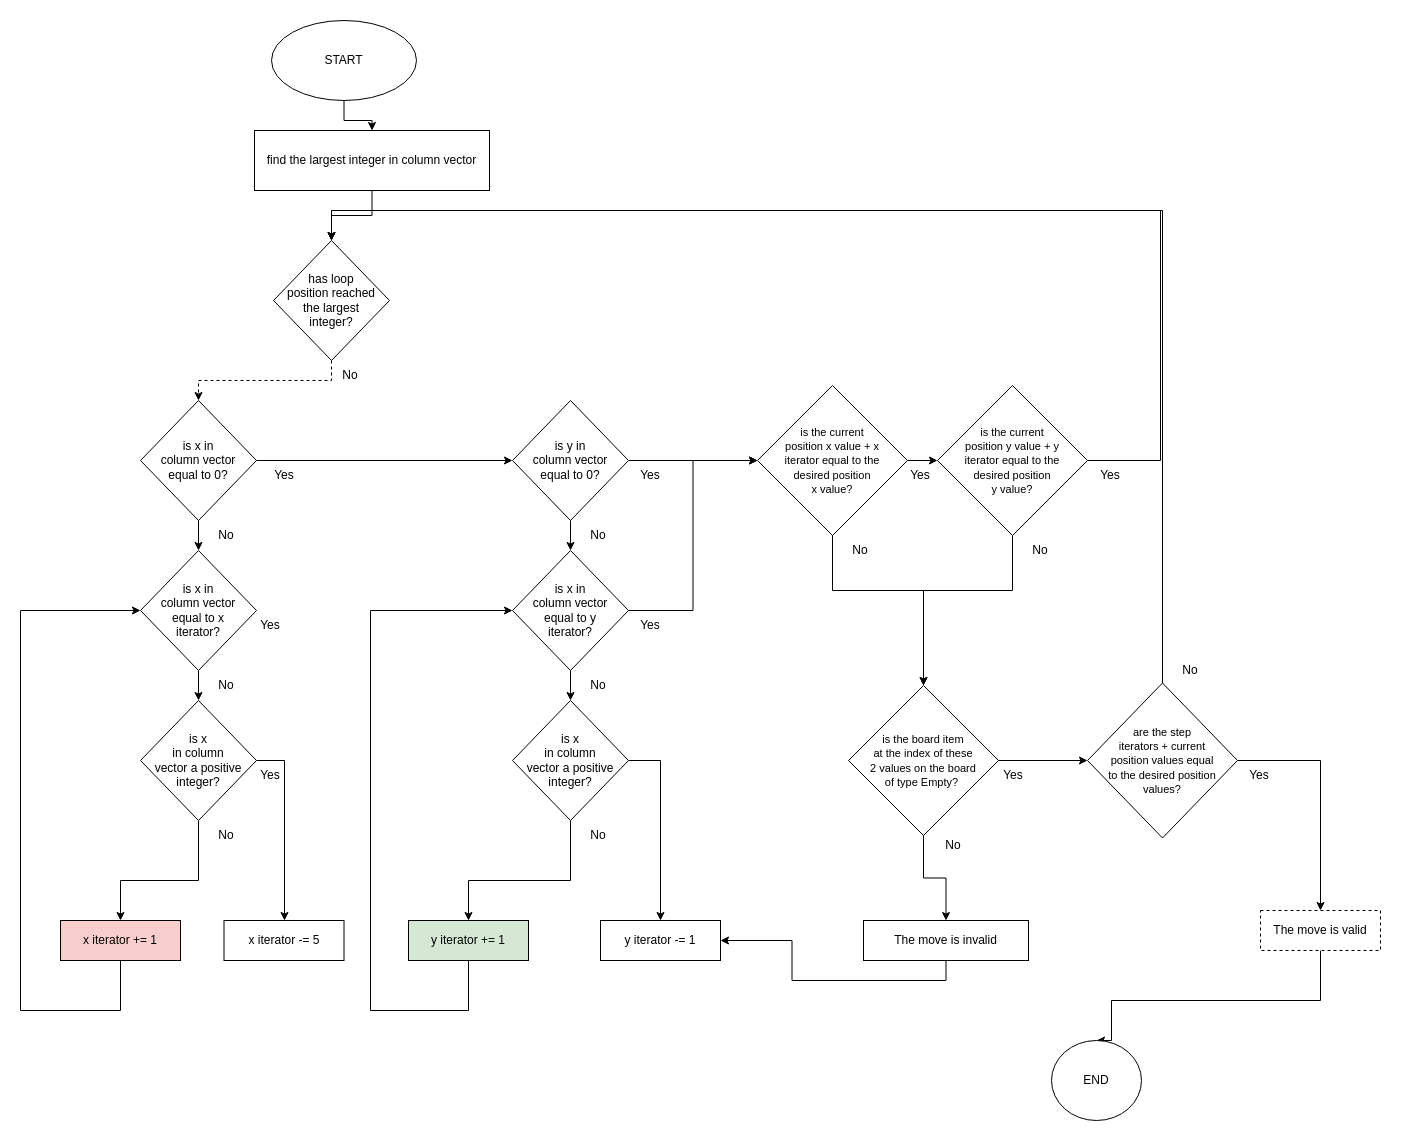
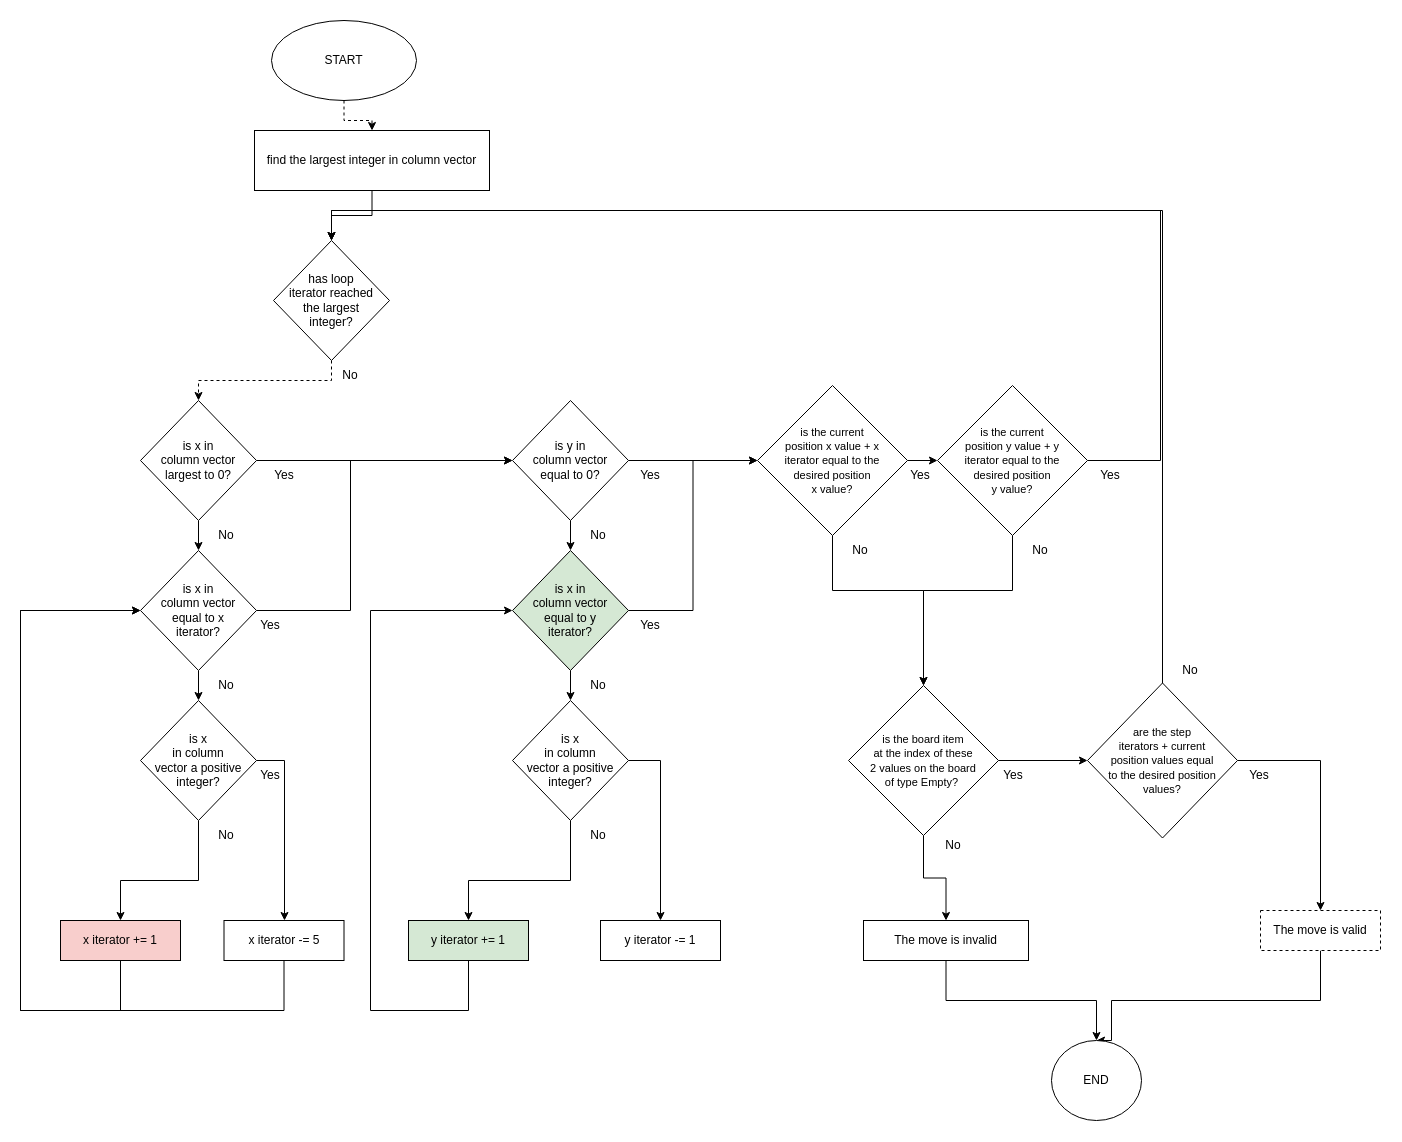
  <mxCell id="0" />
  <mxCell id="1" parent="0" />
- <mxCell id="2" style="edgeStyle=orthogonalEdgeStyle;rounded=0;orthogonalLoop=1;jettySize=auto;html=1;exitX=0.5;exitY=1;exitDx=0;exitDy=0;" edge="1" parent="1" source="3" target="5"><mxGeometry relative="1" as="geometry" /></mxCell>
+ <mxCell id="2" style="edgeStyle=orthogonalEdgeStyle;rounded=0;orthogonalLoop=1;jettySize=auto;html=1;exitX=0.5;exitY=1;exitDx=0;exitDy=0;dashed=1;" edge="1" parent="1" source="3" target="5"><mxGeometry relative="1" as="geometry" /></mxCell>
  <mxCell id="3" value="START" style="ellipse;whiteSpace=wrap;html=1;" vertex="1" parent="1"><mxGeometry x="271" y="20" width="145" height="80" as="geometry" /></mxCell>
  <mxCell id="4" style="edgeStyle=orthogonalEdgeStyle;rounded=0;orthogonalLoop=1;jettySize=auto;html=1;exitX=0.5;exitY=1;exitDx=0;exitDy=0;" edge="1" parent="1" source="5" target="7"><mxGeometry relative="1" as="geometry" /></mxCell>
  <mxCell id="5" value="find the largest integer in column vector" style="rounded=0;whiteSpace=wrap;html=1;" vertex="1" parent="1"><mxGeometry x="254" y="130" width="235" height="60" as="geometry" /></mxCell>
  <mxCell id="6" style="edgeStyle=orthogonalEdgeStyle;rounded=0;orthogonalLoop=1;jettySize=auto;html=1;exitX=0.5;exitY=1;exitDx=0;exitDy=0;entryX=0.5;entryY=0;entryDx=0;entryDy=0;dashed=1;" edge="1" parent="1" source="7" target="10"><mxGeometry relative="1" as="geometry" /></mxCell>
- <mxCell id="7" value="has loop&lt;br&gt;position reached &lt;br&gt;the largest&lt;br&gt;integer?" style="rhombus;whiteSpace=wrap;html=1;" vertex="1" parent="1"><mxGeometry x="273" y="240" width="116" height="120" as="geometry" /></mxCell>
+ <mxCell id="7" value="has loop&lt;br&gt;iterator reached &lt;br&gt;the largest&lt;br&gt;integer?" style="rhombus;whiteSpace=wrap;html=1;" vertex="1" parent="1"><mxGeometry x="273" y="240" width="116" height="120" as="geometry" /></mxCell>
  <mxCell id="8" style="edgeStyle=orthogonalEdgeStyle;rounded=0;orthogonalLoop=1;jettySize=auto;html=1;exitX=0.5;exitY=1;exitDx=0;exitDy=0;entryX=0.5;entryY=0;entryDx=0;entryDy=0;" edge="1" parent="1" source="10" target="13"><mxGeometry relative="1" as="geometry" /></mxCell>
  <mxCell id="9" style="edgeStyle=orthogonalEdgeStyle;rounded=0;orthogonalLoop=1;jettySize=auto;html=1;exitX=1;exitY=0.5;exitDx=0;exitDy=0;entryX=0;entryY=0.5;entryDx=0;entryDy=0;" edge="1" parent="1" source="10" target="16"><mxGeometry relative="1" as="geometry" /></mxCell>
- <mxCell id="10" value="is x in &lt;br&gt;column vector &lt;br&gt;equal to 0?" style="rhombus;whiteSpace=wrap;html=1;" vertex="1" parent="1"><mxGeometry x="140" y="400" width="116" height="120" as="geometry" /></mxCell>
+ <mxCell id="10" value="is x in &lt;br&gt;column vector &lt;br&gt;largest to 0?" style="rhombus;whiteSpace=wrap;html=1;" vertex="1" parent="1"><mxGeometry x="140" y="400" width="116" height="120" as="geometry" /></mxCell>
  <mxCell id="11" style="edgeStyle=orthogonalEdgeStyle;rounded=0;orthogonalLoop=1;jettySize=auto;html=1;exitX=0.5;exitY=1;exitDx=0;exitDy=0;" edge="1" parent="1" source="13" target="26"><mxGeometry relative="1" as="geometry" /></mxCell>
+ <mxCell id="12" style="edgeStyle=orthogonalEdgeStyle;rounded=0;orthogonalLoop=1;jettySize=auto;html=1;exitX=1;exitY=0.5;exitDx=0;exitDy=0;entryX=0;entryY=0.5;entryDx=0;entryDy=0;" edge="1" parent="1" source="13" target="16"><mxGeometry relative="1" as="geometry"><Array as="points"><mxPoint x="350" y="610" /><mxPoint x="350" y="460" /></Array></mxGeometry></mxCell>
  <mxCell id="13" value="is x in &lt;br&gt;column vector &lt;br&gt;equal to x&lt;br&gt;iterator?" style="rhombus;whiteSpace=wrap;html=1;" vertex="1" parent="1"><mxGeometry x="140" y="550" width="116" height="120" as="geometry" /></mxCell>
  <mxCell id="14" style="edgeStyle=orthogonalEdgeStyle;rounded=0;orthogonalLoop=1;jettySize=auto;html=1;exitX=0.5;exitY=1;exitDx=0;exitDy=0;entryX=0.5;entryY=0;entryDx=0;entryDy=0;" edge="1" parent="1" source="16" target="19"><mxGeometry relative="1" as="geometry" /></mxCell>
  <mxCell id="15" style="edgeStyle=orthogonalEdgeStyle;rounded=0;orthogonalLoop=1;jettySize=auto;html=1;exitX=1;exitY=0.5;exitDx=0;exitDy=0;" edge="1" parent="1" source="16" target="35"><mxGeometry relative="1" as="geometry" /></mxCell>
  <mxCell id="16" value="is y in &lt;br&gt;column vector &lt;br&gt;equal to 0?" style="rhombus;whiteSpace=wrap;html=1;" vertex="1" parent="1"><mxGeometry x="512" y="400" width="116" height="120" as="geometry" /></mxCell>
  <mxCell id="17" style="edgeStyle=orthogonalEdgeStyle;rounded=0;orthogonalLoop=1;jettySize=auto;html=1;exitX=0.5;exitY=1;exitDx=0;exitDy=0;" edge="1" parent="1" source="19" target="29"><mxGeometry relative="1" as="geometry" /></mxCell>
  <mxCell id="18" style="edgeStyle=orthogonalEdgeStyle;rounded=0;orthogonalLoop=1;jettySize=auto;html=1;exitX=1;exitY=0.5;exitDx=0;exitDy=0;entryX=0;entryY=0.5;entryDx=0;entryDy=0;" edge="1" parent="1" source="19" target="35"><mxGeometry relative="1" as="geometry" /></mxCell>
- <mxCell id="19" value="is x in &lt;br&gt;column vector &lt;br&gt;equal to y&lt;br&gt;iterator?" style="rhombus;whiteSpace=wrap;html=1;" vertex="1" parent="1"><mxGeometry x="512" y="550" width="116" height="120" as="geometry" /></mxCell>
+ <mxCell id="19" value="is x in &lt;br&gt;column vector &lt;br&gt;equal to y&lt;br&gt;iterator?" style="rhombus;whiteSpace=wrap;html=1;fillColor=#d5e8d4;" vertex="1" parent="1"><mxGeometry x="512" y="550" width="116" height="120" as="geometry" /></mxCell>
+ <mxCell id="20" style="edgeStyle=orthogonalEdgeStyle;rounded=0;orthogonalLoop=1;jettySize=auto;html=1;exitX=0.5;exitY=1;exitDx=0;exitDy=0;entryX=0;entryY=0.5;entryDx=0;entryDy=0;" edge="1" parent="1" source="21" target="13"><mxGeometry relative="1" as="geometry"><Array as="points"><mxPoint x="284" y="1010" /><mxPoint x="20" y="1010" /><mxPoint x="20" y="610" /></Array></mxGeometry></mxCell>
  <mxCell id="21" value="x iterator -= 5" style="rounded=0;whiteSpace=wrap;html=1;" vertex="1" parent="1"><mxGeometry x="223.5" y="920" width="120" height="40" as="geometry" /></mxCell>
  <mxCell id="22" style="edgeStyle=orthogonalEdgeStyle;rounded=0;orthogonalLoop=1;jettySize=auto;html=1;exitX=0.5;exitY=1;exitDx=0;exitDy=0;" edge="1" parent="1" source="23" target="19"><mxGeometry relative="1" as="geometry"><mxPoint x="510" y="610" as="targetPoint" /><Array as="points"><mxPoint x="468" y="1010" /><mxPoint x="370" y="1010" /><mxPoint x="370" y="610" /></Array></mxGeometry></mxCell>
  <mxCell id="23" value="y iterator += 1" style="rounded=0;whiteSpace=wrap;html=1;fillColor=#d5e8d4;" vertex="1" parent="1"><mxGeometry x="408" y="920" width="120" height="40" as="geometry" /></mxCell>
  <mxCell id="24" style="edgeStyle=orthogonalEdgeStyle;rounded=0;orthogonalLoop=1;jettySize=auto;html=1;exitX=1;exitY=0.5;exitDx=0;exitDy=0;" edge="1" parent="1" source="26" target="21"><mxGeometry relative="1" as="geometry"><Array as="points"><mxPoint x="284" y="760" /></Array></mxGeometry></mxCell>
  <mxCell id="25" style="edgeStyle=orthogonalEdgeStyle;rounded=0;orthogonalLoop=1;jettySize=auto;html=1;exitX=0.5;exitY=1;exitDx=0;exitDy=0;" edge="1" parent="1" source="26" target="31"><mxGeometry relative="1" as="geometry"><Array as="points"><mxPoint x="198" y="880" /><mxPoint x="120" y="880" /></Array></mxGeometry></mxCell>
  <mxCell id="26" value="is x &lt;br&gt;in column &lt;br&gt;vector a positive&lt;br&gt;integer?" style="rhombus;whiteSpace=wrap;html=1;" vertex="1" parent="1"><mxGeometry x="140" y="700" width="116" height="120" as="geometry" /></mxCell>
  <mxCell id="27" style="edgeStyle=orthogonalEdgeStyle;rounded=0;orthogonalLoop=1;jettySize=auto;html=1;exitX=0.5;exitY=1;exitDx=0;exitDy=0;entryX=0.5;entryY=0;entryDx=0;entryDy=0;" edge="1" parent="1" source="29" target="23"><mxGeometry relative="1" as="geometry"><Array as="points"><mxPoint x="570" y="880" /><mxPoint x="468" y="880" /></Array></mxGeometry></mxCell>
  <mxCell id="28" style="edgeStyle=orthogonalEdgeStyle;rounded=0;orthogonalLoop=1;jettySize=auto;html=1;exitX=1;exitY=0.5;exitDx=0;exitDy=0;entryX=0.5;entryY=0;entryDx=0;entryDy=0;" edge="1" parent="1" source="29" target="32"><mxGeometry relative="1" as="geometry" /></mxCell>
  <mxCell id="29" value="is x &lt;br&gt;in column &lt;br&gt;vector a positive&lt;br&gt;integer?" style="rhombus;whiteSpace=wrap;html=1;" vertex="1" parent="1"><mxGeometry x="512" y="700" width="116" height="120" as="geometry" /></mxCell>
  <mxCell id="30" style="edgeStyle=orthogonalEdgeStyle;rounded=0;orthogonalLoop=1;jettySize=auto;html=1;exitX=0.5;exitY=1;exitDx=0;exitDy=0;entryX=0;entryY=0.5;entryDx=0;entryDy=0;" edge="1" parent="1" source="31" target="13"><mxGeometry relative="1" as="geometry"><mxPoint x="140" y="460" as="targetPoint" /><Array as="points"><mxPoint x="120" y="1010" /><mxPoint x="20" y="1010" /><mxPoint x="20" y="610" /></Array></mxGeometry></mxCell>
  <mxCell id="31" value="x iterator += 1" style="rounded=0;whiteSpace=wrap;html=1;fillColor=#f8cecc;" vertex="1" parent="1"><mxGeometry x="60" y="920" width="120" height="40" as="geometry" /></mxCell>
  <mxCell id="32" value="y iterator -= 1" style="rounded=0;whiteSpace=wrap;html=1;" vertex="1" parent="1"><mxGeometry x="600" y="920" width="120" height="40" as="geometry" /></mxCell>
  <mxCell id="33" style="edgeStyle=orthogonalEdgeStyle;rounded=0;orthogonalLoop=1;jettySize=auto;html=1;exitX=1;exitY=0.5;exitDx=0;exitDy=0;" edge="1" parent="1" source="35" target="38"><mxGeometry relative="1" as="geometry" /></mxCell>
  <mxCell id="34" style="edgeStyle=orthogonalEdgeStyle;rounded=0;orthogonalLoop=1;jettySize=auto;html=1;exitX=0.5;exitY=1;exitDx=0;exitDy=0;" edge="1" parent="1" source="35" target="41"><mxGeometry relative="1" as="geometry"><Array as="points"><mxPoint x="832" y="590" /><mxPoint x="923" y="590" /></Array></mxGeometry></mxCell>
  <mxCell id="35" value="&lt;font style=&quot;font-size: 11px&quot;&gt;is the current &lt;br&gt;position&amp;nbsp;x value + x&lt;br&gt;iterator equal to the&lt;br&gt;desired position &lt;br&gt;x value?&lt;/font&gt;" style="rhombus;whiteSpace=wrap;html=1;" vertex="1" parent="1"><mxGeometry x="757" y="385" width="150" height="150" as="geometry" /></mxCell>
  <mxCell id="36" style="edgeStyle=orthogonalEdgeStyle;rounded=0;orthogonalLoop=1;jettySize=auto;html=1;exitX=0.5;exitY=1;exitDx=0;exitDy=0;entryX=0.5;entryY=0;entryDx=0;entryDy=0;" edge="1" parent="1" source="38" target="41"><mxGeometry relative="1" as="geometry"><mxPoint x="927" y="580" as="targetPoint" /><Array as="points"><mxPoint x="1012" y="590" /><mxPoint x="923" y="590" /></Array></mxGeometry></mxCell>
  <mxCell id="37" style="edgeStyle=orthogonalEdgeStyle;rounded=0;orthogonalLoop=1;jettySize=auto;html=1;exitX=1;exitY=0.5;exitDx=0;exitDy=0;" edge="1" parent="1" source="38"><mxGeometry relative="1" as="geometry"><mxPoint x="331" y="240" as="targetPoint" /><Array as="points"><mxPoint x="1160" y="460" /><mxPoint x="1160" y="210" /><mxPoint x="331" y="210" /></Array></mxGeometry></mxCell>
  <mxCell id="38" value="&lt;font style=&quot;font-size: 11px&quot;&gt;is the current &lt;br&gt;position y value + y&lt;br&gt;iterator equal to the&lt;br&gt;desired position &lt;br&gt;y value?&lt;/font&gt;" style="rhombus;whiteSpace=wrap;html=1;" vertex="1" parent="1"><mxGeometry x="937" y="385" width="150" height="150" as="geometry" /></mxCell>
  <mxCell id="39" style="edgeStyle=orthogonalEdgeStyle;rounded=0;orthogonalLoop=1;jettySize=auto;html=1;exitX=0.5;exitY=1;exitDx=0;exitDy=0;entryX=0.5;entryY=0;entryDx=0;entryDy=0;" edge="1" parent="1" source="41" target="43"><mxGeometry relative="1" as="geometry" /></mxCell>
  <mxCell id="40" style="edgeStyle=orthogonalEdgeStyle;rounded=0;orthogonalLoop=1;jettySize=auto;html=1;exitX=1;exitY=0.5;exitDx=0;exitDy=0;" edge="1" parent="1" source="41" target="46"><mxGeometry relative="1" as="geometry" /></mxCell>
  <mxCell id="41" value="&lt;span style=&quot;font-size: 11px&quot;&gt;is the board item &lt;br&gt;at the index of these&lt;br&gt;2 values on the board&lt;br&gt;of type Empty?&amp;nbsp;&lt;br&gt;&lt;/span&gt;" style="rhombus;whiteSpace=wrap;html=1;" vertex="1" parent="1"><mxGeometry x="848" y="685" width="150" height="150" as="geometry" /></mxCell>
- <mxCell id="42" style="edgeStyle=orthogonalEdgeStyle;rounded=0;orthogonalLoop=1;jettySize=auto;html=1;exitX=0.5;exitY=1;exitDx=0;exitDy=0;" edge="1" parent="1" source="43" target="32"><mxGeometry relative="1" as="geometry" /></mxCell>
+ <mxCell id="42" style="edgeStyle=orthogonalEdgeStyle;rounded=0;orthogonalLoop=1;jettySize=auto;html=1;exitX=0.5;exitY=1;exitDx=0;exitDy=0;entryX=0.5;entryY=0;entryDx=0;entryDy=0;" edge="1" parent="1" source="43" target="49"><mxGeometry relative="1" as="geometry" /></mxCell>
  <mxCell id="43" value="The move is invalid" style="rounded=0;whiteSpace=wrap;html=1;" vertex="1" parent="1"><mxGeometry x="863" y="920" width="165" height="40" as="geometry" /></mxCell>
  <mxCell id="44" style="edgeStyle=orthogonalEdgeStyle;rounded=0;orthogonalLoop=1;jettySize=auto;html=1;exitX=1;exitY=0.5;exitDx=0;exitDy=0;" edge="1" parent="1" source="46" target="48"><mxGeometry relative="1" as="geometry" /></mxCell>
  <mxCell id="45" style="edgeStyle=orthogonalEdgeStyle;rounded=0;orthogonalLoop=1;jettySize=auto;html=1;exitX=0.5;exitY=0;exitDx=0;exitDy=0;entryX=0.5;entryY=0;entryDx=0;entryDy=0;" edge="1" parent="1" source="46" target="7"><mxGeometry relative="1" as="geometry"><Array as="points"><mxPoint x="1162" y="210" /><mxPoint x="331" y="210" /></Array></mxGeometry></mxCell>
  <mxCell id="46" value="&lt;font style=&quot;font-size: 11px&quot;&gt;are the step &lt;br&gt;iterators + current &lt;br&gt;position values&amp;nbsp;equal &lt;br&gt;to the desired position values?&lt;/font&gt;" style="rhombus;whiteSpace=wrap;html=1;" vertex="1" parent="1"><mxGeometry x="1087" y="682.5" width="150" height="155" as="geometry" /></mxCell>
  <mxCell id="47" style="edgeStyle=orthogonalEdgeStyle;rounded=0;orthogonalLoop=1;jettySize=auto;html=1;exitX=0.5;exitY=1;exitDx=0;exitDy=0;entryX=0.5;entryY=0;entryDx=0;entryDy=0;" edge="1" parent="1" source="48" target="49"><mxGeometry relative="1" as="geometry"><Array as="points"><mxPoint x="1320" y="1000" /><mxPoint x="1111" y="1000" /></Array></mxGeometry></mxCell>
  <mxCell id="48" value="The move is valid" style="rounded=0;whiteSpace=wrap;html=1;dashed=1;" vertex="1" parent="1"><mxGeometry x="1260" y="910" width="120" height="40" as="geometry" /></mxCell>
  <mxCell id="49" value="END" style="ellipse;whiteSpace=wrap;html=1;" vertex="1" parent="1"><mxGeometry x="1051" y="1040" width="90" height="80" as="geometry" /></mxCell>
  <mxCell id="50" value="No" style="text;html=1;strokeColor=none;fillColor=none;align=center;verticalAlign=middle;whiteSpace=wrap;rounded=0;" vertex="1" parent="1"><mxGeometry x="320" y="360" width="60" height="30" as="geometry" /></mxCell>
  <mxCell id="51" value="No" style="text;html=1;strokeColor=none;fillColor=none;align=center;verticalAlign=middle;whiteSpace=wrap;rounded=0;" vertex="1" parent="1"><mxGeometry x="196" y="520" width="60" height="30" as="geometry" /></mxCell>
  <mxCell id="52" value="No" style="text;html=1;strokeColor=none;fillColor=none;align=center;verticalAlign=middle;whiteSpace=wrap;rounded=0;" vertex="1" parent="1"><mxGeometry x="196" y="670" width="60" height="30" as="geometry" /></mxCell>
  <mxCell id="53" value="No" style="text;html=1;strokeColor=none;fillColor=none;align=center;verticalAlign=middle;whiteSpace=wrap;rounded=0;" vertex="1" parent="1"><mxGeometry x="196" y="820" width="60" height="30" as="geometry" /></mxCell>
  <mxCell id="54" value="No" style="text;html=1;strokeColor=none;fillColor=none;align=center;verticalAlign=middle;whiteSpace=wrap;rounded=0;" vertex="1" parent="1"><mxGeometry x="568" y="520" width="60" height="30" as="geometry" /></mxCell>
  <mxCell id="55" value="No" style="text;html=1;strokeColor=none;fillColor=none;align=center;verticalAlign=middle;whiteSpace=wrap;rounded=0;" vertex="1" parent="1"><mxGeometry x="568" y="670" width="60" height="30" as="geometry" /></mxCell>
  <mxCell id="56" value="No" style="text;html=1;strokeColor=none;fillColor=none;align=center;verticalAlign=middle;whiteSpace=wrap;rounded=0;" vertex="1" parent="1"><mxGeometry x="568" y="820" width="60" height="30" as="geometry" /></mxCell>
  <mxCell id="57" value="No" style="text;html=1;strokeColor=none;fillColor=none;align=center;verticalAlign=middle;whiteSpace=wrap;rounded=0;" vertex="1" parent="1"><mxGeometry x="830" y="535" width="60" height="30" as="geometry" /></mxCell>
  <mxCell id="58" value="No" style="text;html=1;strokeColor=none;fillColor=none;align=center;verticalAlign=middle;whiteSpace=wrap;rounded=0;" vertex="1" parent="1"><mxGeometry x="1010" y="535" width="60" height="30" as="geometry" /></mxCell>
  <mxCell id="59" value="No" style="text;html=1;strokeColor=none;fillColor=none;align=center;verticalAlign=middle;whiteSpace=wrap;rounded=0;" vertex="1" parent="1"><mxGeometry x="923" y="830" width="60" height="30" as="geometry" /></mxCell>
  <mxCell id="60" value="No" style="text;html=1;strokeColor=none;fillColor=none;align=center;verticalAlign=middle;whiteSpace=wrap;rounded=0;" vertex="1" parent="1"><mxGeometry x="1160" y="655" width="60" height="30" as="geometry" /></mxCell>
  <mxCell id="61" value="Yes" style="text;html=1;strokeColor=none;fillColor=none;align=center;verticalAlign=middle;whiteSpace=wrap;rounded=0;" vertex="1" parent="1"><mxGeometry x="254" y="460" width="60" height="30" as="geometry" /></mxCell>
  <mxCell id="62" value="Yes" style="text;html=1;strokeColor=none;fillColor=none;align=center;verticalAlign=middle;whiteSpace=wrap;rounded=0;" vertex="1" parent="1"><mxGeometry x="240" y="760" width="60" height="30" as="geometry" /></mxCell>
  <mxCell id="63" value="Yes" style="text;html=1;strokeColor=none;fillColor=none;align=center;verticalAlign=middle;whiteSpace=wrap;rounded=0;" vertex="1" parent="1"><mxGeometry x="240" y="610" width="60" height="30" as="geometry" /></mxCell>
  <mxCell id="64" value="Yes" style="text;html=1;strokeColor=none;fillColor=none;align=center;verticalAlign=middle;whiteSpace=wrap;rounded=0;" vertex="1" parent="1"><mxGeometry x="620" y="460" width="60" height="30" as="geometry" /></mxCell>
  <mxCell id="65" value="Yes" style="text;html=1;strokeColor=none;fillColor=none;align=center;verticalAlign=middle;whiteSpace=wrap;rounded=0;" vertex="1" parent="1"><mxGeometry x="620" y="610" width="60" height="30" as="geometry" /></mxCell>
  <mxCell id="66" value="Yes" style="text;html=1;strokeColor=none;fillColor=none;align=center;verticalAlign=middle;whiteSpace=wrap;rounded=0;" vertex="1" parent="1"><mxGeometry x="890" y="460" width="60" height="30" as="geometry" /></mxCell>
  <mxCell id="67" value="Yes" style="text;html=1;strokeColor=none;fillColor=none;align=center;verticalAlign=middle;whiteSpace=wrap;rounded=0;" vertex="1" parent="1"><mxGeometry x="1080" y="460" width="60" height="30" as="geometry" /></mxCell>
  <mxCell id="68" value="Yes" style="text;html=1;strokeColor=none;fillColor=none;align=center;verticalAlign=middle;whiteSpace=wrap;rounded=0;" vertex="1" parent="1"><mxGeometry x="983" y="760" width="60" height="30" as="geometry" /></mxCell>
  <mxCell id="69" value="Yes" style="text;html=1;strokeColor=none;fillColor=none;align=center;verticalAlign=middle;whiteSpace=wrap;rounded=0;" vertex="1" parent="1"><mxGeometry x="1229" y="760" width="60" height="30" as="geometry" /></mxCell>
